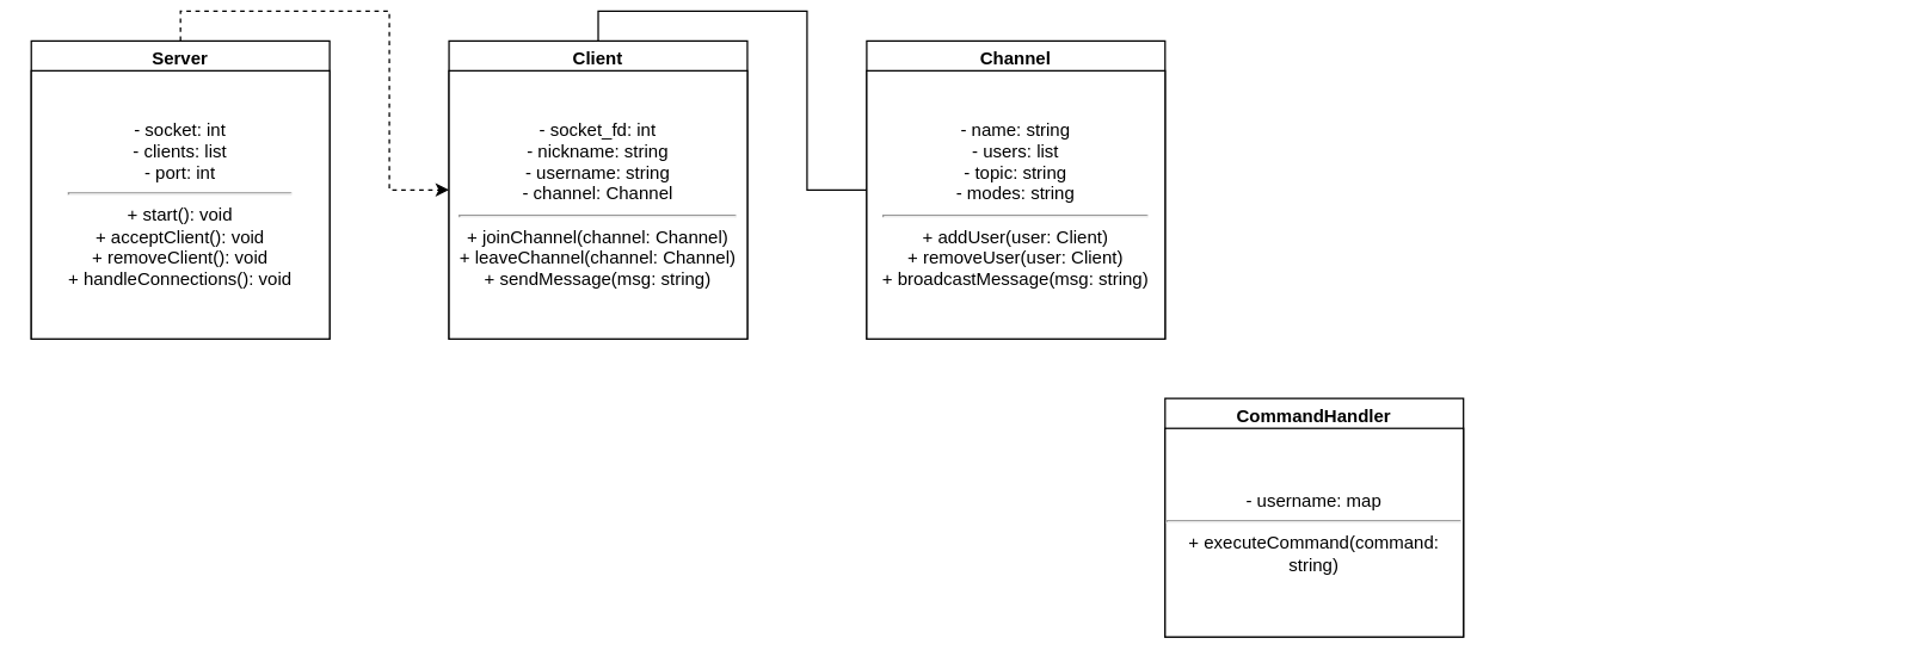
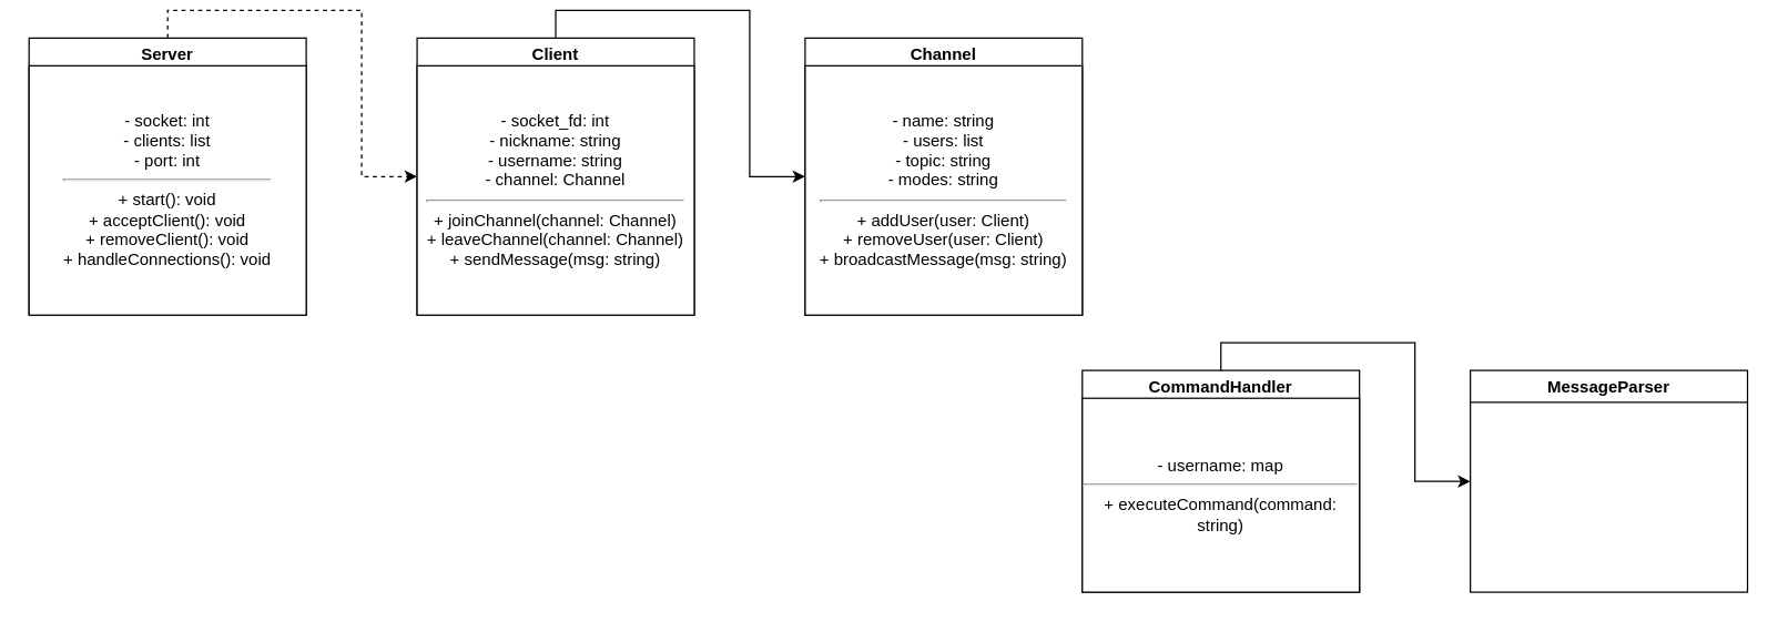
  <mxCell id="0" />
  <mxCell id="1" parent="0" />
  <mxCell id="2" value="Server" style="swimlane;html=1;whiteSpace=wrap;rounded=0;whiteSpace=wrap;html=1;align=center;verticalAlign=middle;" parent="1" vertex="1" connectable="0"><mxGeometry x="20" y="20" width="200" height="200" as="geometry" /></mxCell>
  <mxCell id="3" value="- socket: int&lt;br&gt;- clients: list&lt;br&gt;- port: int&lt;div&gt;&lt;hr&gt;+ start(): void&lt;br&gt;+ acceptClient(): void&lt;br&gt;+ removeClient(): void&lt;br&gt;+ handleConnections(): void&lt;/div&gt;" style="text;html=1;whiteSpace=wrap;html=1;strokeColor=#000000;fillColor=#ffffff;align=center;verticalAlign=middle;" parent="2" vertex="1" connectable="0"><mxGeometry y="20" width="200" height="180" as="geometry" /></mxCell>
  <mxCell id="4" value="Client" style="swimlane;html=1;whiteSpace=wrap;rounded=0;whiteSpace=wrap;html=1;align=center;verticalAlign=middle;" parent="1" vertex="1" connectable="0"><mxGeometry x="300" y="20" width="200" height="200" as="geometry" /></mxCell>
  <mxCell id="5" value="- socket_fd: int&lt;br&gt;- nickname: string&lt;br&gt;- username: string&lt;br&gt;- channel: Channel&lt;div&gt;&lt;hr&gt;+ joinChannel(channel: Channel)&lt;br&gt;+ leaveChannel(channel: Channel)&lt;br&gt;+ sendMessage(msg: string)&lt;/div&gt;" style="text;html=1;whiteSpace=wrap;html=1;strokeColor=#000000;fillColor=#ffffff;align=center;verticalAlign=middle;" parent="4" vertex="1" connectable="0"><mxGeometry y="20" width="200" height="180" as="geometry" /></mxCell>
  <mxCell id="6" value="Channel" style="swimlane;html=1;whiteSpace=wrap;rounded=0;whiteSpace=wrap;html=1;align=center;verticalAlign=middle;" parent="1" vertex="1" connectable="0"><mxGeometry x="580" y="20" width="200" height="200" as="geometry" /></mxCell>
  <mxCell id="7" value="- name: string&lt;br&gt;- users: list&lt;br&gt;- topic: string&lt;br&gt;- modes: string&lt;div&gt;&lt;hr&gt;+ addUser(user: Client)&lt;br&gt;+ removeUser(user: Client)&lt;br&gt;+ broadcastMessage(msg: string)&lt;/div&gt;" style="text;html=1;whiteSpace=wrap;html=1;strokeColor=#000000;fillColor=#ffffff;align=center;verticalAlign=middle;" parent="6" vertex="1" connectable="0"><mxGeometry y="20" width="200" height="180" as="geometry" /></mxCell>
  <mxCell id="8" value="CommandHandler" style="swimlane;html=1;whiteSpace=wrap;rounded=0;whiteSpace=wrap;html=1;align=center;verticalAlign=middle;" parent="1" vertex="1" connectable="0"><mxGeometry x="780" y="260" width="200" height="160" as="geometry" /></mxCell>
  <mxCell id="9" value="- username: map&lt;div&gt;&lt;hr&gt;+ executeCommand(command: string)&lt;/div&gt;" style="text;html=1;whiteSpace=wrap;html=1;strokeColor=#000000;fillColor=#ffffff;align=center;verticalAlign=middle;" parent="8" vertex="1" connectable="0"><mxGeometry y="20" width="200" height="140" as="geometry" /></mxCell>
+ <mxCell id="10" value="MessageParser" style="swimlane;html=1;whiteSpace=wrap;rounded=0;whiteSpace=wrap;html=1;align=center;verticalAlign=middle;" parent="1" vertex="1" connectable="0"><mxGeometry x="1060" y="260" width="200" height="160" as="geometry" /></mxCell>
  <mxCell id="11" style="edgeStyle=orthogonalEdgeStyle;rounded=0;orthogonalLoop=1;jettySize=auto;html=1;exitX=0.5;exitY=0;exitDx=0;exitDy=0;dashed=1;" parent="1" source="2" target="4" edge="1"><mxGeometry relative="1" as="geometry" /></mxCell>
- <mxCell id="12" style="edgeStyle=orthogonalEdgeStyle;rounded=0;orthogonalLoop=1;jettySize=auto;html=1;exitX=0.5;exitY=0;exitDx=0;exitDy=0;endArrow=none;" parent="1" source="4" target="6" edge="1"><mxGeometry relative="1" as="geometry" /></mxCell>
+ <mxCell id="12" style="edgeStyle=orthogonalEdgeStyle;rounded=0;orthogonalLoop=1;jettySize=auto;html=1;exitX=0.5;exitY=0;exitDx=0;exitDy=0;" parent="1" source="4" target="6" edge="1"><mxGeometry relative="1" as="geometry" /></mxCell>
+ <mxCell id="13" style="edgeStyle=orthogonalEdgeStyle;rounded=0;orthogonalLoop=1;jettySize=auto;html=1;exitX=0.5;exitY=0;exitDx=0;exitDy=0;" parent="1" source="8" target="10" edge="1"><mxGeometry relative="1" as="geometry" /></mxCell>
